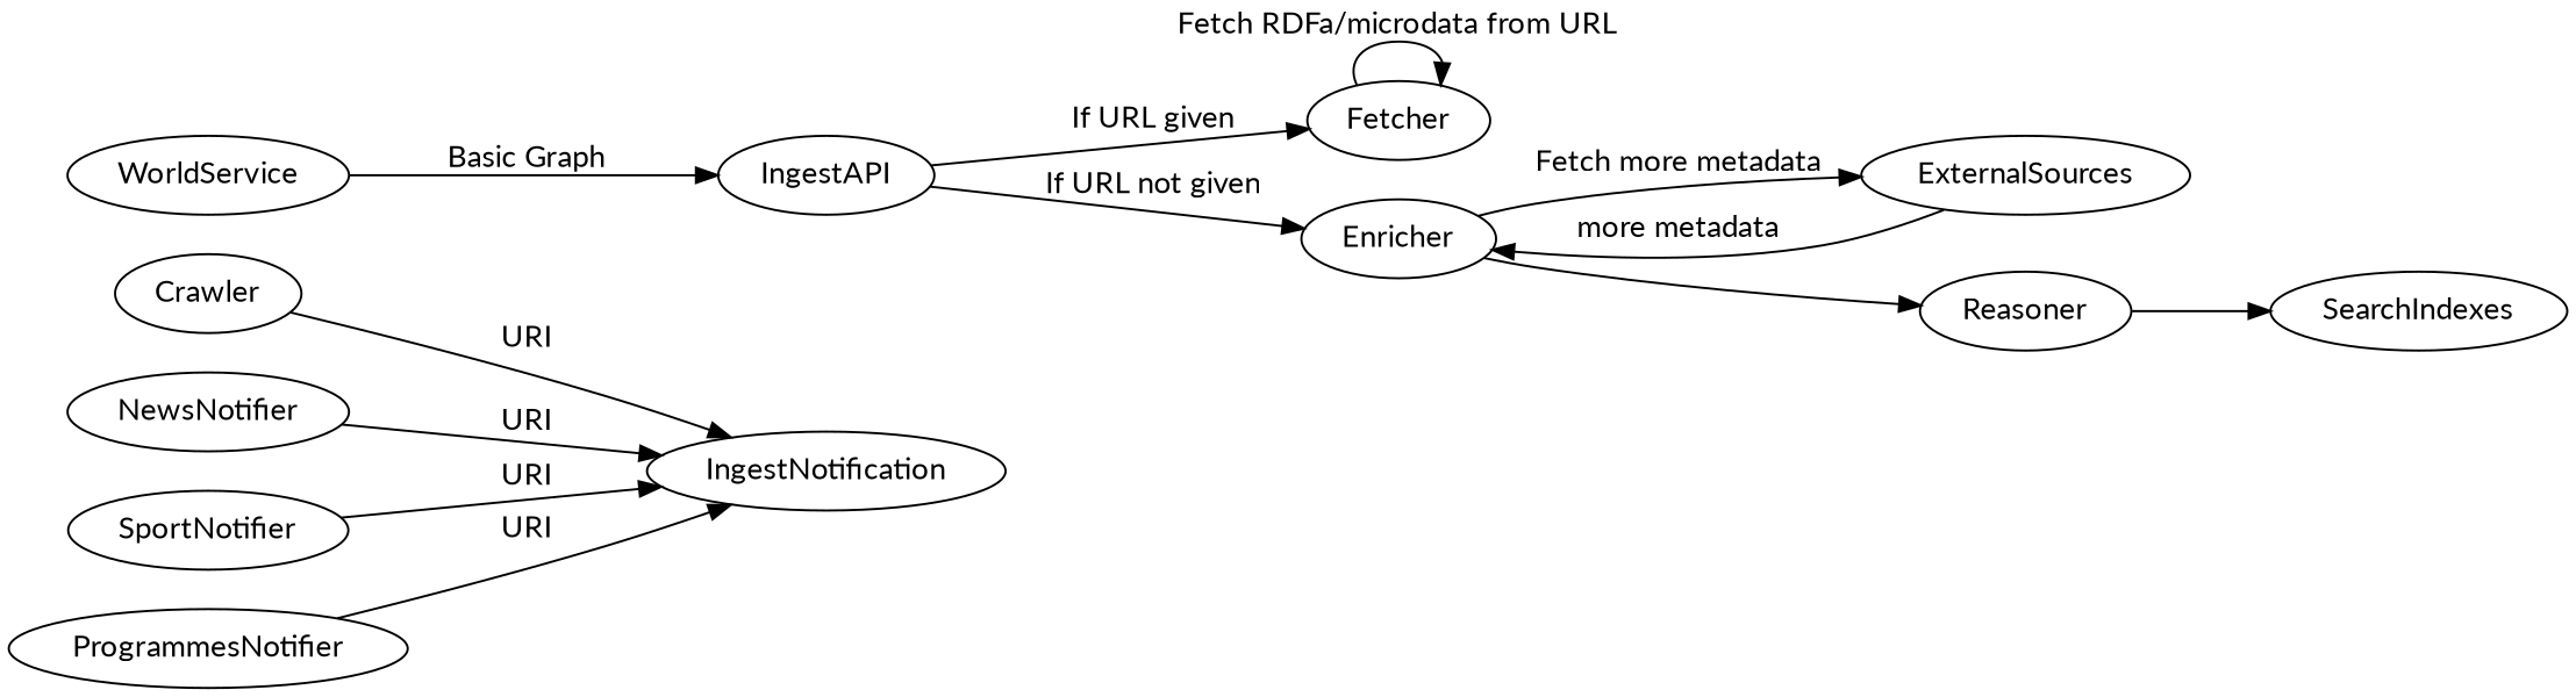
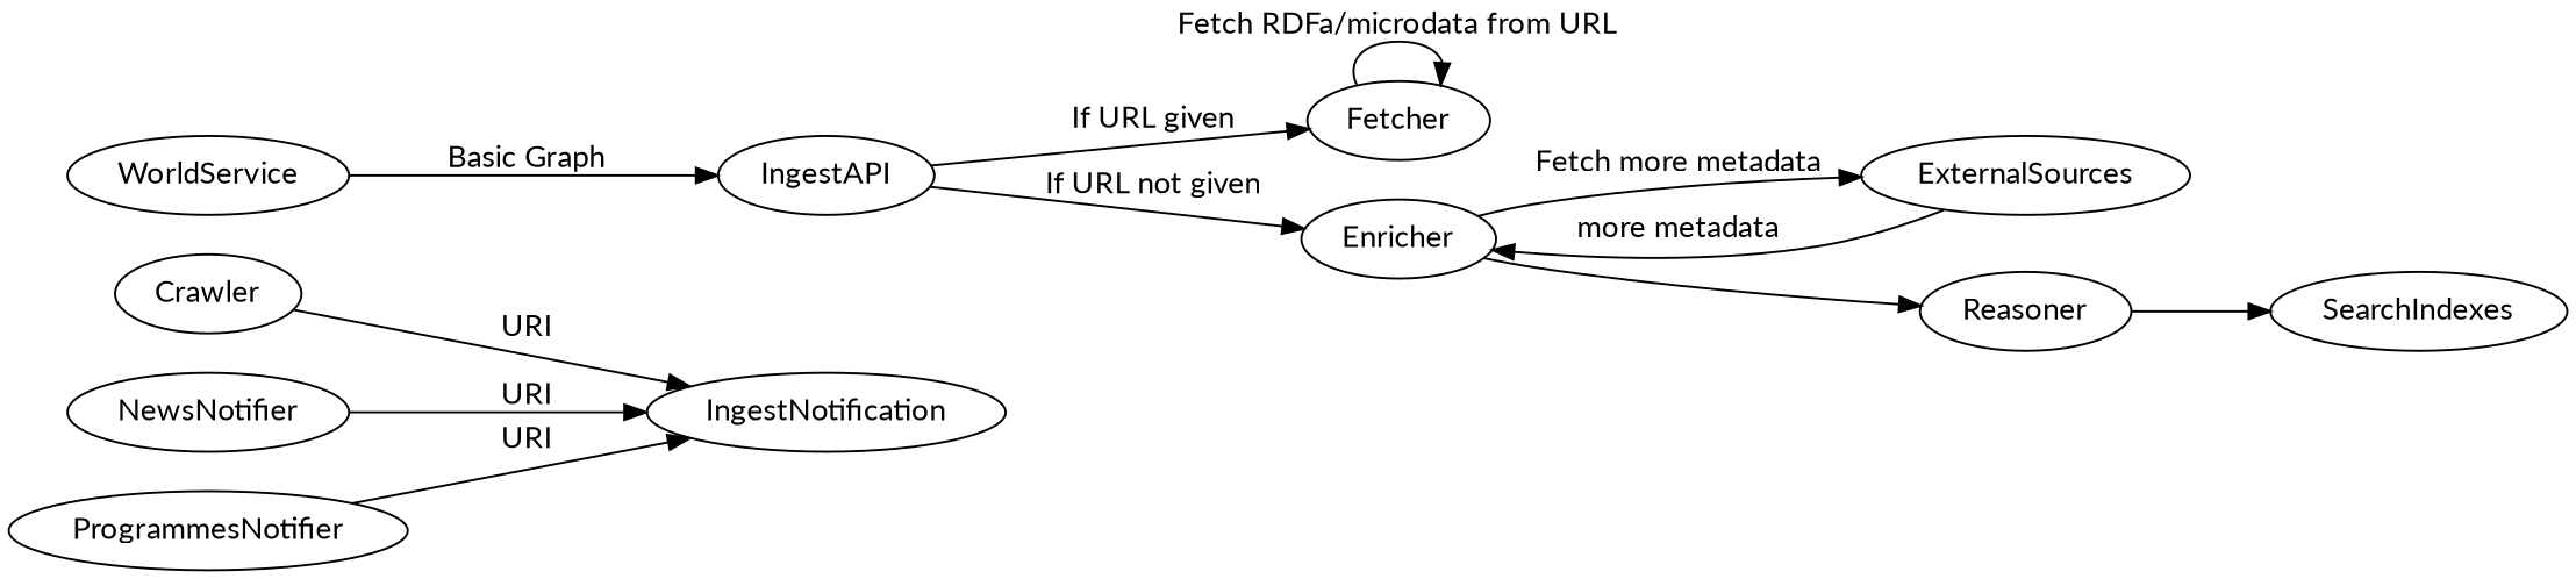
  digraph {
    fontname=Lato
    rankdir=LR
    node [fontname=Lato]
    edge [fontname=Lato]
    Crawler
    IngestNotification
    IngestAPI
    Fetcher
    Enricher
    NewsNotifier
-   SportNotifier
    ProgrammesNotifier
    ExternalSources
    Reasoner
    WorldService
    SearchIndexes
    Crawler -> IngestNotification [label=URI]
    IngestAPI -> Fetcher [label="If URL given"]
    IngestAPI -> Enricher [label="If URL not given"]
    Fetcher -> Fetcher [label="Fetch RDFa/microdata from URL"]
    Enricher -> ExternalSources [label="Fetch more metadata"]
    Enricher -> Reasoner
    NewsNotifier -> IngestNotification [label=URI]
-   SportNotifier -> IngestNotification [label=URI]
    ProgrammesNotifier -> IngestNotification [label=URI]
    ExternalSources -> Enricher [label="more metadata"]
    Reasoner -> SearchIndexes
    WorldService -> IngestAPI [label="Basic Graph"]
  }
